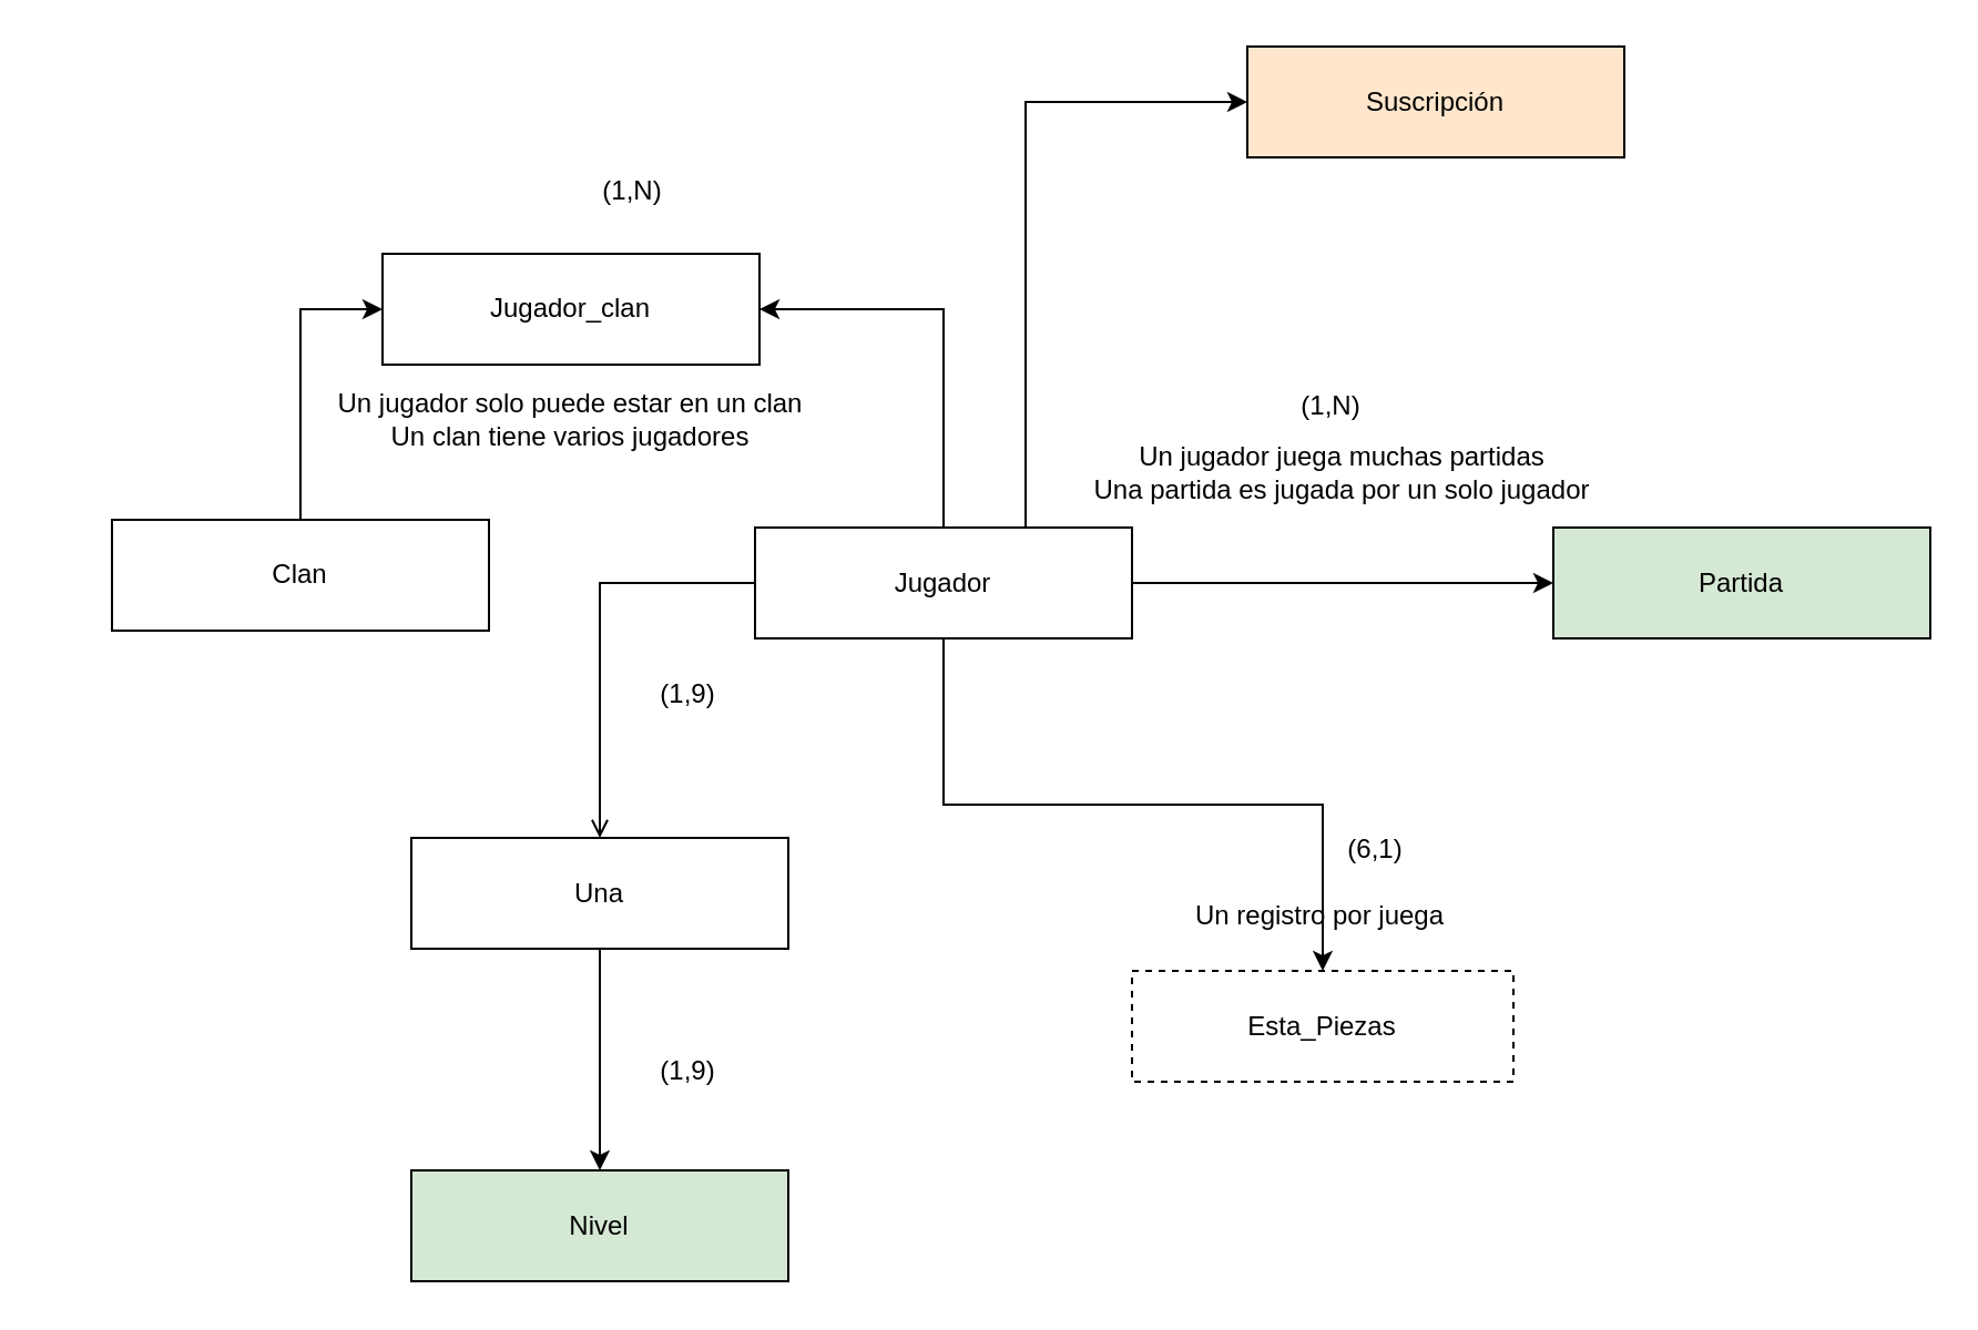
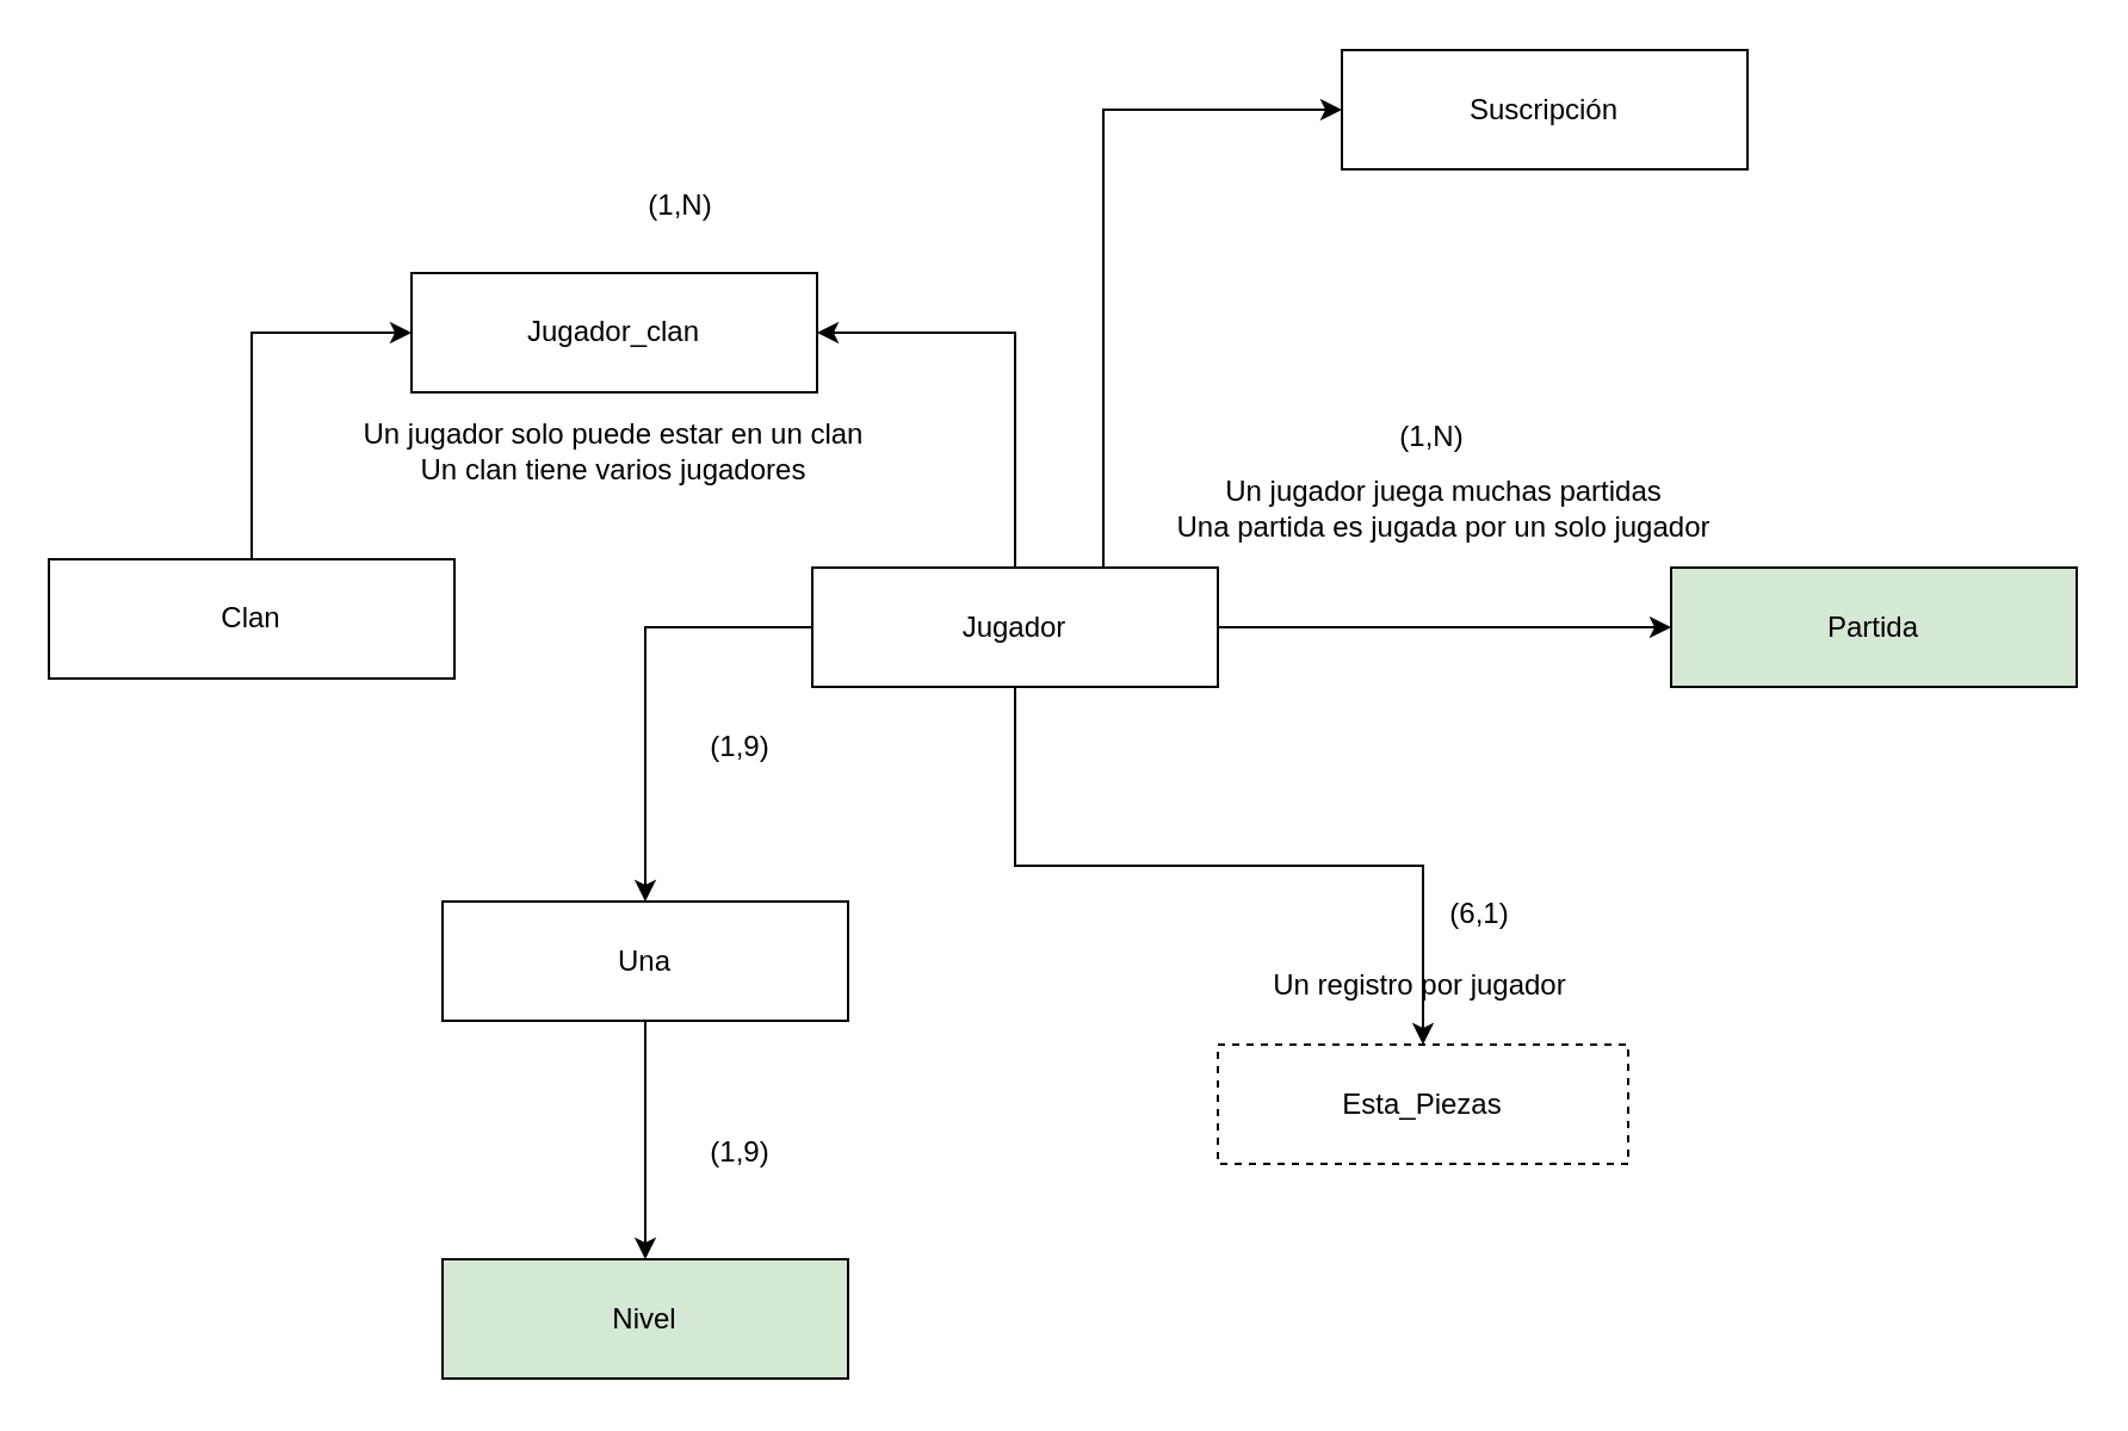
  <mxCell id="0" />
  <mxCell id="1" parent="0" />
  <mxCell id="2" style="edgeStyle=orthogonalEdgeStyle;rounded=0;orthogonalLoop=1;jettySize=auto;html=1;entryX=1;entryY=0.5;entryDx=0;entryDy=0;" edge="1" parent="1" source="7" target="10"><mxGeometry relative="1" as="geometry" /></mxCell>
  <mxCell id="3" style="edgeStyle=orthogonalEdgeStyle;rounded=0;orthogonalLoop=1;jettySize=auto;html=1;" edge="1" parent="1" source="7" target="13"><mxGeometry relative="1" as="geometry" /></mxCell>
  <mxCell id="4" style="edgeStyle=orthogonalEdgeStyle;rounded=0;orthogonalLoop=1;jettySize=auto;html=1;" edge="1" parent="1" source="7" target="16"><mxGeometry relative="1" as="geometry" /></mxCell>
- <mxCell id="5" style="edgeStyle=orthogonalEdgeStyle;rounded=0;orthogonalLoop=1;jettySize=auto;html=1;entryX=0.5;entryY=0;entryDx=0;entryDy=0;endArrow=open;" edge="1" parent="1" source="7" target="20"><mxGeometry relative="1" as="geometry"><Array as="points"><mxPoint x="270" y="262.5" /></Array></mxGeometry></mxCell>
+ <mxCell id="5" style="edgeStyle=orthogonalEdgeStyle;rounded=0;orthogonalLoop=1;jettySize=auto;html=1;entryX=0.5;entryY=0;entryDx=0;entryDy=0;" edge="1" parent="1" source="7" target="20"><mxGeometry relative="1" as="geometry"><Array as="points"><mxPoint x="270" y="262.5" /></Array></mxGeometry></mxCell>
  <mxCell id="6" style="edgeStyle=orthogonalEdgeStyle;rounded=0;orthogonalLoop=1;jettySize=auto;html=1;entryX=0;entryY=0.5;entryDx=0;entryDy=0;" edge="1" parent="1" source="7" target="24"><mxGeometry relative="1" as="geometry"><Array as="points"><mxPoint x="462" y="46" /></Array></mxGeometry></mxCell>
  <mxCell id="7" value="Jugador" style="rounded=0;whiteSpace=wrap;html=1;" vertex="1" parent="1"><mxGeometry x="340" y="237.5" width="170" height="50" as="geometry" /></mxCell>
  <mxCell id="8" style="edgeStyle=orthogonalEdgeStyle;rounded=0;orthogonalLoop=1;jettySize=auto;html=1;entryX=0;entryY=0.5;entryDx=0;entryDy=0;" edge="1" parent="1" source="9" target="10"><mxGeometry relative="1" as="geometry" /></mxCell>
- <mxCell id="9" value="Clan" style="rounded=0;whiteSpace=wrap;html=1;" vertex="1" parent="1"><mxGeometry x="50" y="234" width="170" height="50" as="geometry" /></mxCell>
+ <mxCell id="9" value="Clan" style="rounded=0;whiteSpace=wrap;html=1;" vertex="1" parent="1"><mxGeometry x="20" y="234" width="170" height="50" as="geometry" /></mxCell>
  <mxCell id="10" value="Jugador_clan" style="rounded=0;whiteSpace=wrap;html=1;" vertex="1" parent="1"><mxGeometry x="172" y="114" width="170" height="50" as="geometry" /></mxCell>
  <mxCell id="11" value="(1,N)" style="text;html=1;align=center;verticalAlign=middle;whiteSpace=wrap;rounded=0;" vertex="1" parent="1"><mxGeometry x="255" y="70.5" width="60" height="30" as="geometry" /></mxCell>
  <mxCell id="12" value="Un jugador solo puede estar en un clan&lt;div&gt;Un clan tiene varios jugadores&lt;/div&gt;" style="text;html=1;align=center;verticalAlign=middle;whiteSpace=wrap;rounded=0;" vertex="1" parent="1"><mxGeometry x="122" y="174" width="270" height="30" as="geometry" /></mxCell>
  <mxCell id="13" value="Partida" style="rounded=0;whiteSpace=wrap;html=1;fillColor=#d5e8d4;" vertex="1" parent="1"><mxGeometry x="700" y="237.5" width="170" height="50" as="geometry" /></mxCell>
  <mxCell id="14" value="(1,N)" style="text;html=1;align=center;verticalAlign=middle;whiteSpace=wrap;rounded=0;" vertex="1" parent="1"><mxGeometry x="570" y="167.5" width="60" height="30" as="geometry" /></mxCell>
  <mxCell id="15" value="Un jugador juega muchas partidas&lt;div&gt;Una partida es jugada por un solo jugador&lt;/div&gt;" style="text;html=1;align=center;verticalAlign=middle;whiteSpace=wrap;rounded=0;" vertex="1" parent="1"><mxGeometry x="470" y="197.5" width="270" height="30" as="geometry" /></mxCell>
  <mxCell id="16" value="Esta_Piezas" style="rounded=0;whiteSpace=wrap;html=1;dashed=1;" vertex="1" parent="1"><mxGeometry x="510" y="437.5" width="172" height="50" as="geometry" /></mxCell>
  <mxCell id="17" value="(6,1)" style="text;html=1;align=center;verticalAlign=middle;whiteSpace=wrap;rounded=0;" vertex="1" parent="1"><mxGeometry x="590" y="367.5" width="60" height="30" as="geometry" /></mxCell>
- <mxCell id="18" value="Un registro por juega" style="text;html=1;align=center;verticalAlign=middle;whiteSpace=wrap;rounded=0;" vertex="1" parent="1"><mxGeometry x="520" y="397.5" width="150" height="30" as="geometry" /></mxCell>
+ <mxCell id="18" value="Un registro por jugador" style="text;html=1;align=center;verticalAlign=middle;whiteSpace=wrap;rounded=0;" vertex="1" parent="1"><mxGeometry x="520" y="397.5" width="150" height="30" as="geometry" /></mxCell>
  <mxCell id="19" style="edgeStyle=orthogonalEdgeStyle;rounded=0;orthogonalLoop=1;jettySize=auto;html=1;" edge="1" parent="1" source="20" target="21"><mxGeometry relative="1" as="geometry" /></mxCell>
  <mxCell id="20" value="Una" style="rounded=0;whiteSpace=wrap;html=1;" vertex="1" parent="1"><mxGeometry x="185" y="377.5" width="170" height="50" as="geometry" /></mxCell>
  <mxCell id="21" value="Nivel" style="rounded=0;whiteSpace=wrap;html=1;fillColor=#d5e8d4;" vertex="1" parent="1"><mxGeometry x="185" y="527.5" width="170" height="50" as="geometry" /></mxCell>
  <mxCell id="22" value="(1,9)" style="text;html=1;align=center;verticalAlign=middle;whiteSpace=wrap;rounded=0;" vertex="1" parent="1"><mxGeometry x="280" y="297.5" width="60" height="30" as="geometry" /></mxCell>
  <mxCell id="23" value="(1,9)" style="text;html=1;align=center;verticalAlign=middle;whiteSpace=wrap;rounded=0;" vertex="1" parent="1"><mxGeometry x="280" y="467.5" width="60" height="30" as="geometry" /></mxCell>
- <mxCell id="24" value="Suscripción" style="rounded=0;whiteSpace=wrap;html=1;fillColor=#ffe6cc;" vertex="1" parent="1"><mxGeometry x="562" y="20.5" width="170" height="50" as="geometry" /></mxCell>
+ <mxCell id="24" value="Suscripción" style="rounded=0;whiteSpace=wrap;html=1;" vertex="1" parent="1"><mxGeometry x="562" y="20.5" width="170" height="50" as="geometry" /></mxCell>
